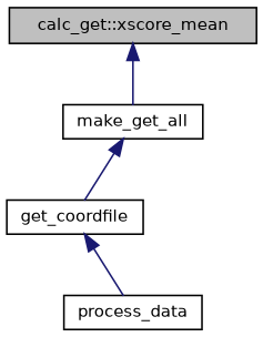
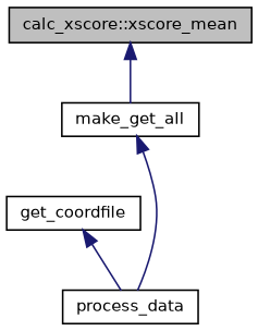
  digraph {
    rankdir=TB
    node [color=black fillcolor=white fontname=Helvetica fontsize=10 shape=record style=filled]
    edge [color=midnightblue dir=back fontname=Helvetica fontsize=10 labelfontname=Helvetica labelfontsize=10 style=solid]
-   n1 [fillcolor=grey75 fontcolor=black height=0.2 label="calc_get::xscore_mean" width=0.4]
+   n1 [fillcolor=grey75 fontcolor=black height=0.2 label="calc_xscore::xscore_mean" width=0.4]
    n2 [height=0.2 label=make_get_all width=0.4]
    n3 [height=0.2 label=get_coordfile width=0.4]
    n4 [height=0.2 label=process_data width=0.4]
    n1 -> n2
-   n2 -> n3
+   n2 -> n4
    n3 -> n4
  }
